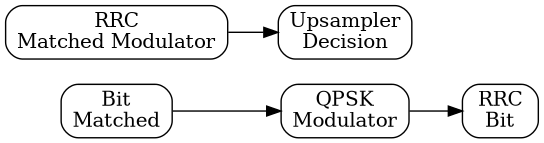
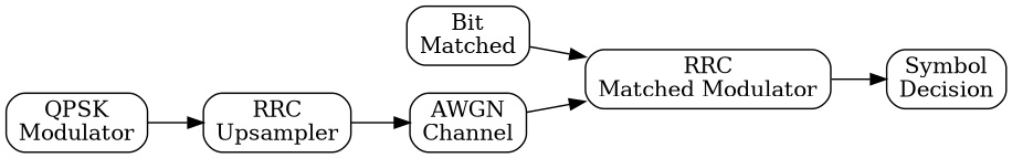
  digraph {
    rankdir=LR
    node [shape=box style=rounded]
    n1 [label="Bit\nMatched"]
    n2 [label="QPSK\nModulator"]
-   n3 [label="RRC\nBit"]
+   n3 [label="RRC\nUpsampler"]
+   n4 [label="AWGN\nChannel"]
    n5 [label="RRC\nMatched Modulator"]
-   n6 [label="Upsampler\nDecision"]
-   n1 -> n2
+   n6 [label="Symbol\nDecision"]
+   n1 -> n5
    n2 -> n3
+   n3 -> n4
+   n4 -> n5
    n5 -> n6
  }
